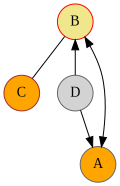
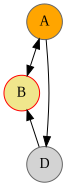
  digraph {
    fontname="Liberation Serif"
    node [color=gray40 fillcolor=orange fontname="Liberation Serif" shape=circle style=filled]
    edge [fontname="Liberation Serif"]
    B [color=red fillcolor=khaki]
    A
-   C [color=brown]
    D [fillcolor=lightgrey]
-   B -> C [dir=none]
    B -> D [dir=back]
    A -> B [dir=both]
-   D -> A [dir=forward]
+   A -> D [dir=forward]
  }
